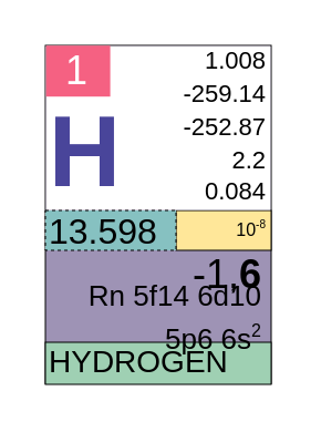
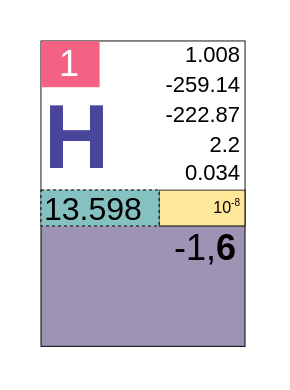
  <mxCell id="0" />
  <mxCell id="1" parent="0" />
  <mxCell id="2" value="" style="rounded=0;whiteSpace=wrap;html=1;strokeWidth=0.5;fillColor=#9e93b5;movable=1;resizable=1;rotatable=1;deletable=1;editable=1;locked=0;connectable=1;container=0;fontFamily=Helvetica;" vertex="1" parent="1"><mxGeometry x="20" y="20" width="102" height="152.68" as="geometry" /></mxCell>
  <mxCell id="3" value="10&lt;sup&gt;&lt;font style=&quot;font-size: 5px;&quot;&gt;-8&lt;/font&gt;&lt;/sup&gt;" style="rounded=0;whiteSpace=wrap;html=1;strokeWidth=0.5;movable=1;resizable=1;rotatable=1;deletable=1;editable=1;locked=0;connectable=1;fillColor=#ffe799;container=0;fontSize=8;align=right;spacingTop=-1;spacingRight=0;fontFamily=Helvetica;" vertex="1" parent="1"><mxGeometry x="79" y="94.5" width="43" height="18" as="geometry" /></mxCell>
  <mxCell id="4" value="" style="rounded=0;whiteSpace=wrap;html=1;strokeWidth=0.1;movable=1;resizable=1;rotatable=1;deletable=1;editable=1;locked=0;connectable=1;strokeColor=none;container=0;fontFamily=Helvetica;" vertex="1" parent="1"><mxGeometry x="20.3" y="20.3" width="101.4" height="74" as="geometry" /></mxCell>
  <mxCell id="5" value="&lt;font style=&quot;font-size: 16px;&quot;&gt;13.598&lt;/font&gt;" style="rounded=0;whiteSpace=wrap;html=1;strokeWidth=0.5;movable=1;resizable=1;rotatable=1;deletable=1;editable=1;locked=0;connectable=1;fillColor=#86C1C1;container=0;fontSize=16;verticalAlign=middle;spacingTop=0;fontFamily=Helvetica;align=left;dashed=1;" vertex="1" parent="1"><mxGeometry x="20" y="94.5" width="59" height="18" as="geometry" /></mxCell>
- <mxCell id="6" value="&lt;font style=&quot;font-size: 14px;&quot;&gt;HYDROGEN&lt;/font&gt;" style="rounded=0;whiteSpace=wrap;html=1;strokeWidth=0.5;fontSize=14;verticalAlign=middle;horizontal=1;spacing=2;spacingBottom=-4;spacingTop=-5;align=left;movable=1;resizable=1;rotatable=1;deletable=1;editable=1;locked=0;connectable=1;container=0;fillColor=#9FD0B3;fontFamily=Arimo;fontSource=https%3A%2F%2Ffonts.googleapis.com%2Fcss%3Ffamily%3DArimo;" vertex="1" parent="1"><mxGeometry x="20" y="154" width="102" height="19" as="geometry" /></mxCell>
- <mxCell id="7" value="Rn 5f14 6d10 5p6 6s&lt;sup&gt;&lt;font style=&quot;font-size: 8px;&quot;&gt;2&lt;/font&gt;&lt;/sup&gt;" style="rounded=0;whiteSpace=wrap;html=1;strokeWidth=0;movable=1;resizable=1;rotatable=1;deletable=1;editable=1;locked=0;connectable=1;fillColor=none;dashed=1;strokeColor=none;container=0;align=right;spacingTop=-4;spacingLeft=0;spacingRight=2;fontFamily=Helvetica;fontSize=13;" vertex="1" parent="1"><mxGeometry x="20.3" y="136" width="102" height="18" as="geometry" /></mxCell>
  <mxCell id="8" value="-1,&lt;b style=&quot;font-size: 18px;&quot;&gt;6&lt;/b&gt;" style="rounded=0;whiteSpace=wrap;html=1;strokeWidth=0;movable=1;resizable=1;rotatable=1;deletable=1;editable=1;locked=0;connectable=1;fillColor=none;dashed=1;strokeColor=none;container=0;align=right;fontSize=18;spacingRight=2;fontFamily=Helvetica;" vertex="1" parent="1"><mxGeometry x="20" y="112.8" width="102" height="22" as="geometry" /></mxCell>
  <mxCell id="9" value="&lt;font style=&quot;font-size: 18px;&quot;&gt;1&lt;/font&gt;" style="rounded=0;whiteSpace=wrap;html=1;strokeWidth=0.1;movable=1;resizable=1;rotatable=1;deletable=1;editable=1;locked=0;connectable=1;fillColor=#F56182;fontSize=18;fontColor=#ffffff;strokeColor=none;container=0;fontFamily=Helvetica;" vertex="1" parent="1"><mxGeometry x="20.3" y="20.1" width="29" height="23" as="geometry" /></mxCell>
  <mxCell id="10" value="&lt;font data-font-src=&quot;https://fonts.googleapis.com/css?family=Arimo&quot; style=&quot;font-size: 45px;&quot;&gt;H&lt;/font&gt;" style="rounded=0;whiteSpace=wrap;html=1;strokeWidth=0.1;movable=1;resizable=1;rotatable=1;deletable=1;editable=1;locked=0;connectable=1;strokeColor=none;container=0;align=left;fontSize=45;fontFamily=Arimo;verticalAlign=middle;fillColor=none;fontColor=#49459A;fontStyle=1;spacingTop=-1;fontSource=https%3A%2F%2Ffonts.googleapis.com%2Fcss%3Ffamily%3DArimo;" vertex="1" parent="1"><mxGeometry x="20.3" y="43.1" width="70" height="51" as="geometry" /></mxCell>
  <mxCell id="11" value="2.2" style="rounded=0;whiteSpace=wrap;html=1;strokeWidth=0.1;movable=1;resizable=1;rotatable=1;deletable=1;editable=1;locked=0;connectable=1;container=0;fontSize=11;align=right;strokeColor=none;fillColor=none;spacingBottom=1;spacingRight=0;fontFamily=Helvetica;" vertex="1" parent="1"><mxGeometry x="76" y="64.7" width="46" height="14.8" as="geometry" /></mxCell>
- <mxCell id="12" value="-252.87" style="rounded=0;whiteSpace=wrap;html=1;strokeWidth=0.1;movable=1;resizable=1;rotatable=1;deletable=1;editable=1;locked=0;connectable=1;container=0;fontSize=11;align=right;strokeColor=none;fillColor=none;spacingBottom=1;spacingRight=0;fontFamily=Helvetica;" vertex="1" parent="1"><mxGeometry x="75.7" y="49.9" width="46" height="14.8" as="geometry" /></mxCell>
+ <mxCell id="12" value="-222.87" style="rounded=0;whiteSpace=wrap;html=1;strokeWidth=0.1;movable=1;resizable=1;rotatable=1;deletable=1;editable=1;locked=0;connectable=1;container=0;fontSize=11;align=right;strokeColor=none;fillColor=none;spacingBottom=1;spacingRight=0;fontFamily=Helvetica;" vertex="1" parent="1"><mxGeometry x="75.7" y="49.9" width="46" height="14.8" as="geometry" /></mxCell>
  <mxCell id="13" value="-259.14" style="rounded=0;whiteSpace=wrap;html=1;strokeWidth=0.1;movable=1;resizable=1;rotatable=1;deletable=1;editable=1;locked=0;connectable=1;container=0;fontSize=11;align=right;strokeColor=none;fillColor=none;spacingBottom=1;spacingRight=0;fontFamily=Helvetica;" vertex="1" parent="1"><mxGeometry x="75.7" y="34.8" width="46" height="14.8" as="geometry" /></mxCell>
  <mxCell id="14" value="1.008" style="rounded=0;whiteSpace=wrap;html=1;strokeWidth=0.1;movable=1;resizable=1;rotatable=1;deletable=1;editable=1;locked=0;connectable=1;container=0;fontSize=11;align=right;strokeColor=none;fillColor=none;spacingBottom=1;spacingRight=0;fontFamily=Helvetica;" vertex="1" parent="1"><mxGeometry x="75.7" y="20" width="46" height="14.8" as="geometry" /></mxCell>
- <mxCell id="15" value="0.084" style="rounded=0;whiteSpace=wrap;html=1;strokeWidth=0.1;movable=1;resizable=1;rotatable=1;deletable=1;editable=1;locked=0;connectable=1;container=0;fontSize=11;align=right;strokeColor=none;fillColor=none;spacingBottom=1;spacingRight=0;fontFamily=Helvetica;" vertex="1" parent="1"><mxGeometry x="75.7" y="79.5" width="46" height="14.8" as="geometry" /></mxCell>
+ <mxCell id="15" value="0.034" style="rounded=0;whiteSpace=wrap;html=1;strokeWidth=0.1;movable=1;resizable=1;rotatable=1;deletable=1;editable=1;locked=0;connectable=1;container=0;fontSize=11;align=right;strokeColor=none;fillColor=none;spacingBottom=1;spacingRight=0;fontFamily=Helvetica;" vertex="1" parent="1"><mxGeometry x="75.7" y="79.5" width="46" height="14.8" as="geometry" /></mxCell>
